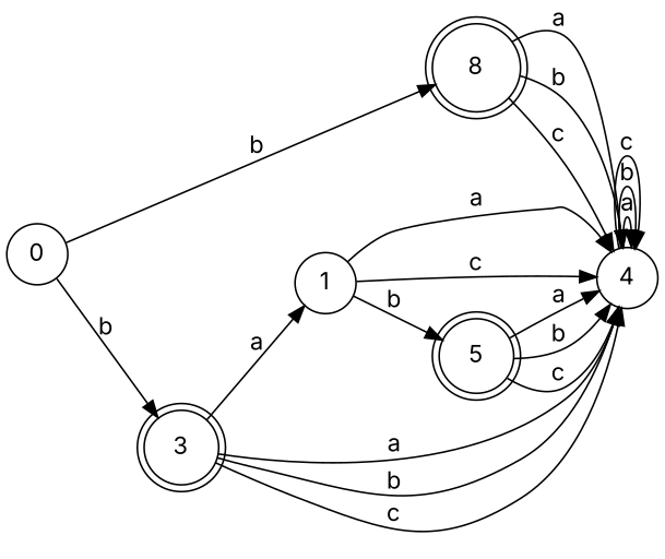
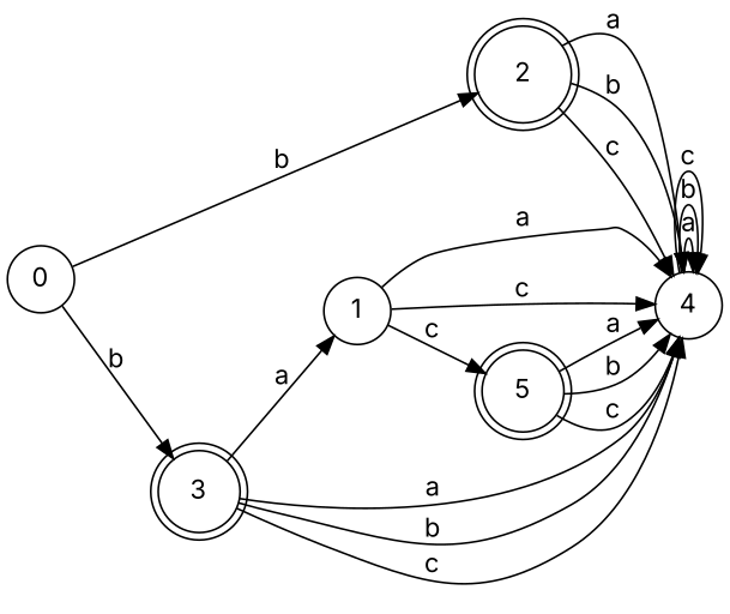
  digraph {
    fontname=Inter
    rankdir=LR
    node [fontname=Inter shape=circle]
    edge [fontname=Inter]
    n1 [label=0]
-   n2 [label=8 shape=doublecircle]
+   n2 [label=2 shape=doublecircle]
    n3 [label=3 shape=doublecircle]
    n4 [label=1]
    n5 [label=4]
    n6 [label=5 shape=doublecircle]
    n1 -> n2 [label=b]
    n1 -> n3 [label=b]
    n2 -> n5 [label=a]
    n2 -> n5 [label=b]
    n2 -> n5 [label=c]
    n3 -> n4 [label=a]
    n3 -> n5 [label=a]
    n3 -> n5 [label=b]
    n3 -> n5 [label=c]
    n4 -> n5 [label=a]
    n4 -> n5 [label=c]
-   n4 -> n6 [label=b]
+   n4 -> n6 [label=c]
    n5 -> n5 [label=a]
    n5 -> n5 [label=b]
    n5 -> n5 [label=c]
    n6 -> n5 [label=a]
    n6 -> n5 [label=b]
    n6 -> n5 [label=c]
  }
